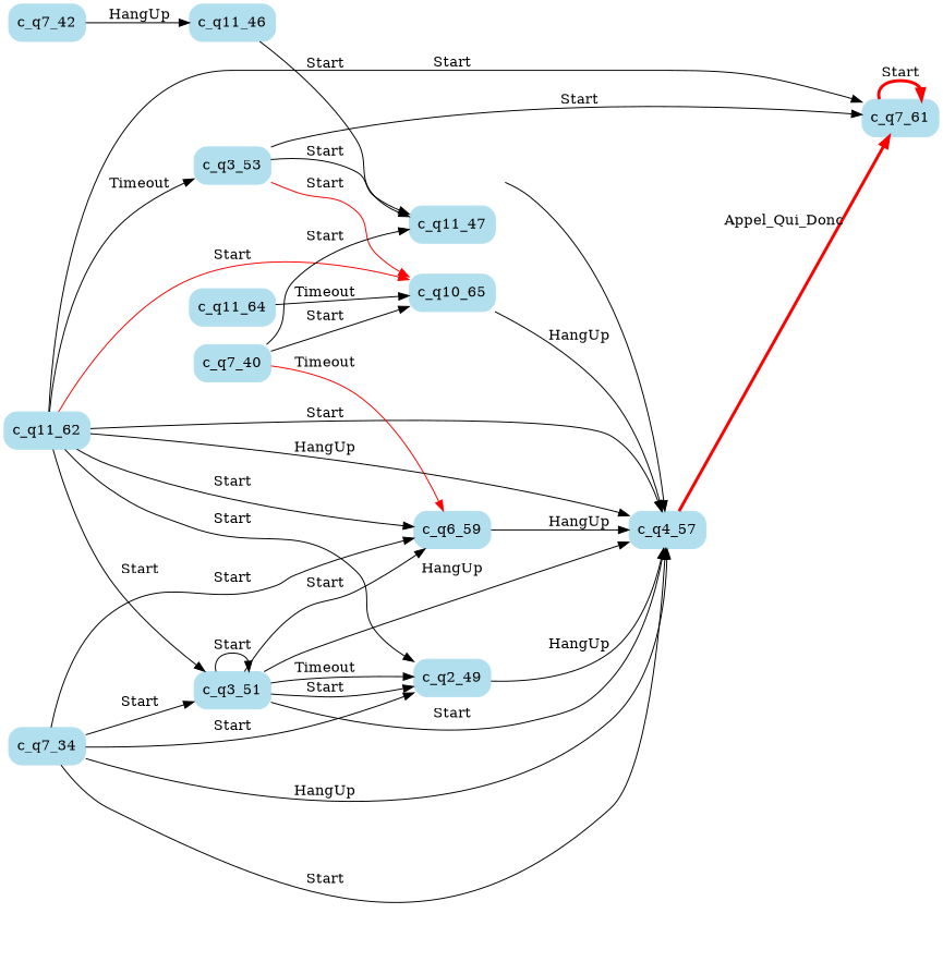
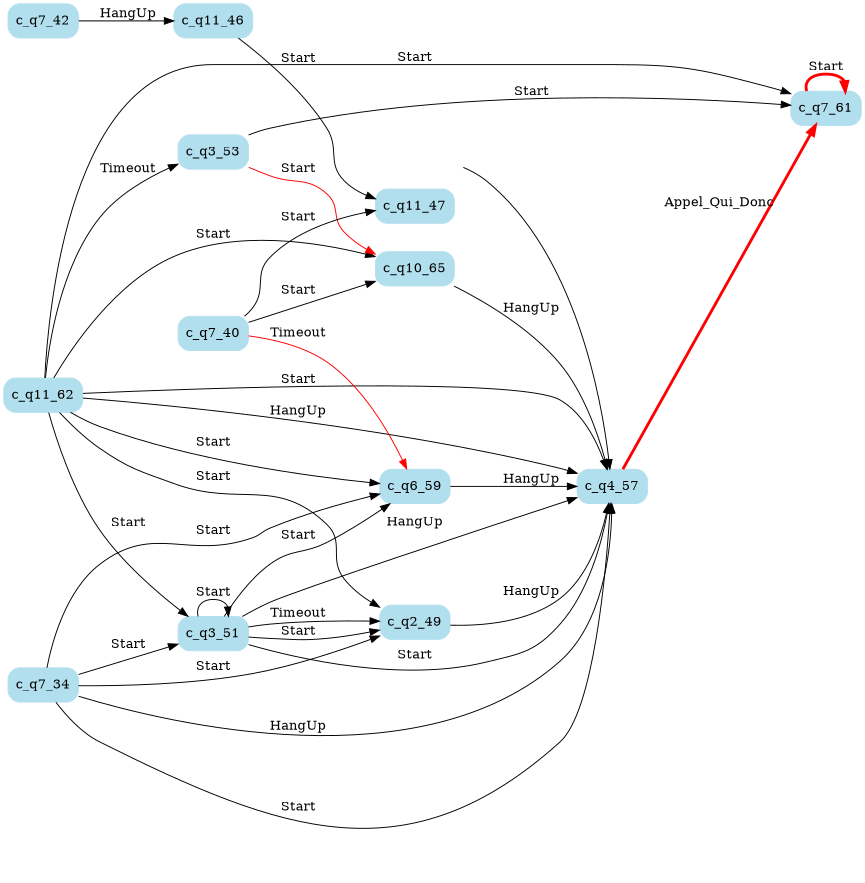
  digraph {
    rankdir=LR
    node [style="rounded, filled" color=lightblue2 shape=box]
    start_c_q4_57 [style=invisible color="" shape=""]
    n2 [label=c_q4_57]
    n3 [label=c_q7_61]
    n4 [label=c_q10_65]
    n5 [label=c_q11_46]
    n6 [label=c_q11_47]
-   n7 [label=c_q11_64]
    n8 [label=c_q3_51]
    n9 [label=c_q6_59]
    n10 [label=c_q2_49]
    n11 [label=c_q11_62]
    n12 [label=c_q3_53]
    n13 [label=c_q7_40]
    n14 [label=c_q7_34]
    n15 [label=c_q7_42]
    start_c_q4_57 -> n2
    n2 -> n3 [color=red label=Appel_Qui_Donc penwidth=3]
    n3 -> n3 [color=red label=Start penwidth=3]
    n4 -> n2 [label=HangUp]
    n5 -> n6 [label=Start]
-   n7 -> n4 [label=Timeout]
    n8 -> n2 [label=Start]
    n8 -> n2 [label=HangUp]
    n8 -> n8 [label=Start]
    n8 -> n9 [label=Start]
    n8 -> n10 [label=Start]
    n8 -> n10 [label=Timeout]
    n9 -> n2 [label=HangUp]
    n10 -> n2 [label=HangUp]
    n11 -> n2 [label=Start]
    n11 -> n2 [label=HangUp]
    n11 -> n3 [label=Start]
-   n11 -> n4 [label=Start color=red]
+   n11 -> n4 [label=Start]
    n11 -> n8 [label=Start]
    n11 -> n9 [label=Start]
    n11 -> n10 [label=Start]
    n11 -> n12 [label=Timeout]
    n12 -> n3 [label=Start]
    n12 -> n4 [color=red label=Start]
-   n12 -> n6 [label=Start]
    n13 -> n4 [label=Start]
    n13 -> n6 [label=Start]
    n13 -> n9 [color=red label=Timeout]
    n14 -> n2 [label=Start]
    n14 -> n2 [label=HangUp]
    n14 -> n8 [label=Start]
    n14 -> n9 [label=Start]
    n14 -> n10 [label=Start]
    n15 -> n5 [label=HangUp]
  }
